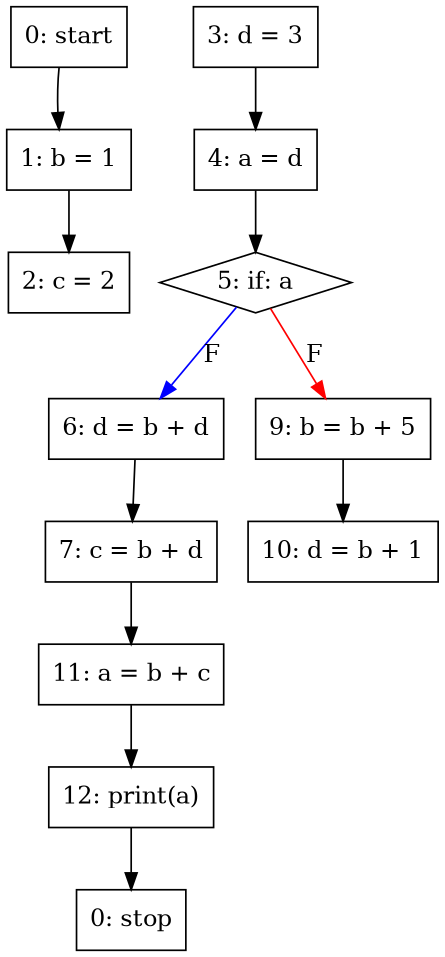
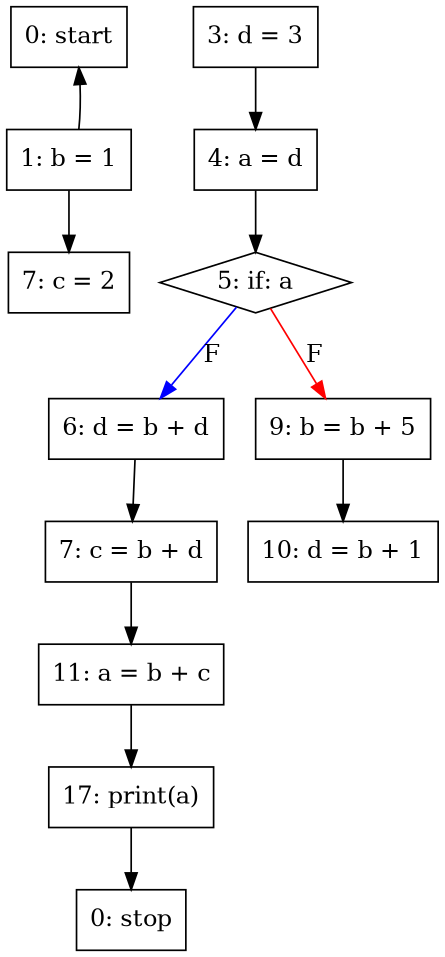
  digraph {
    node [peripheries=1 shape=rectangle]
    n1 [label="0: start"]
    n2 [label="1: b = 1"]
-   n3 [label="2: c = 2"]
+   n3 [label="7: c = 2"]
    n4 [label="3: d = 3"]
    n5 [label="4: a = d"]
    n6 [label="5: if: a" shape=diamond]
    n7 [label="6: d = b + d"]
    n8 [label="9: b = b + 5"]
    n9 [label="7: c = b + d"]
    n10 [label="10: d = b + 1"]
    n11 [label="11: a = b + c"]
-   n12 [label="12: print(a)"]
+   n12 [label="17: print(a)"]
    n13 [label="0: stop"]
-   n1 -> n2
+   n2 -> n1
    n2 -> n3
    n4 -> n5
    n5 -> n6
    n6 -> n7 [color=blue label=F]
    n6 -> n8 [color=red label=F]
    n7 -> n9
    n8 -> n10
    n9 -> n11
    n11 -> n12
    n12 -> n13
  }
